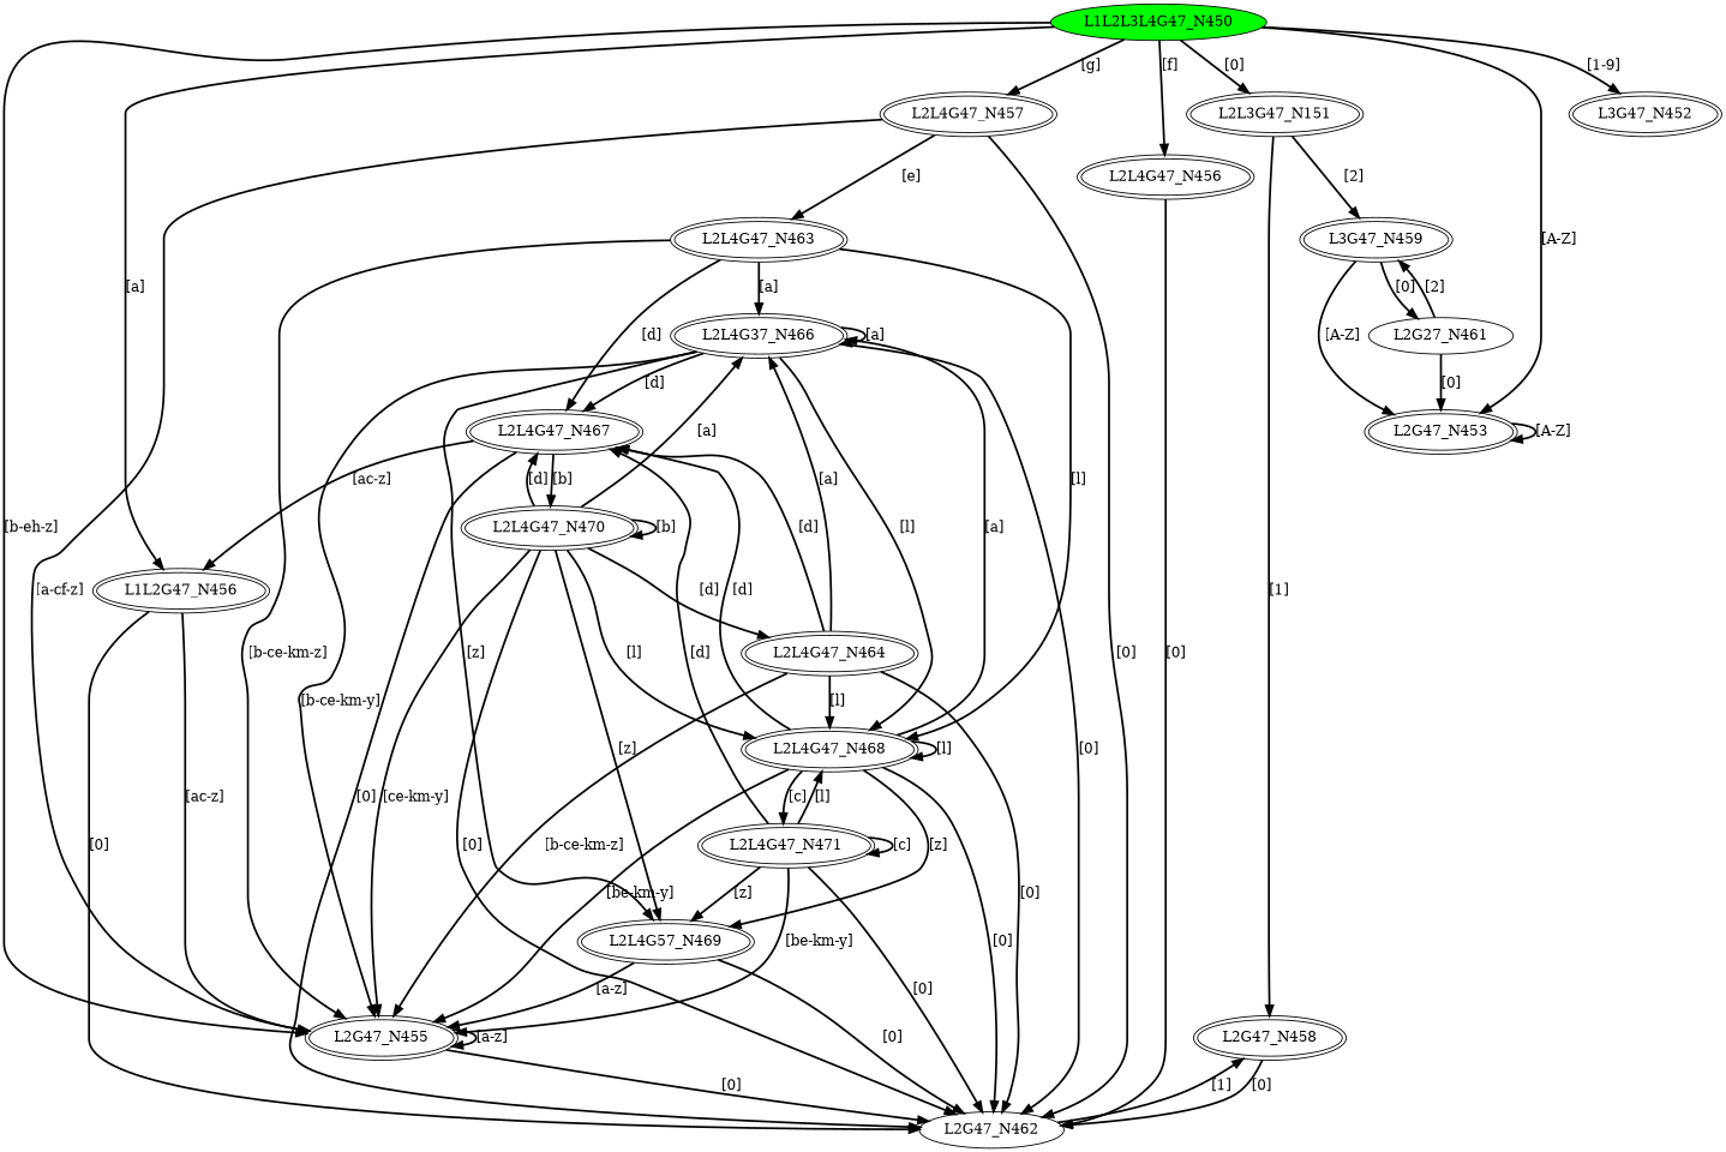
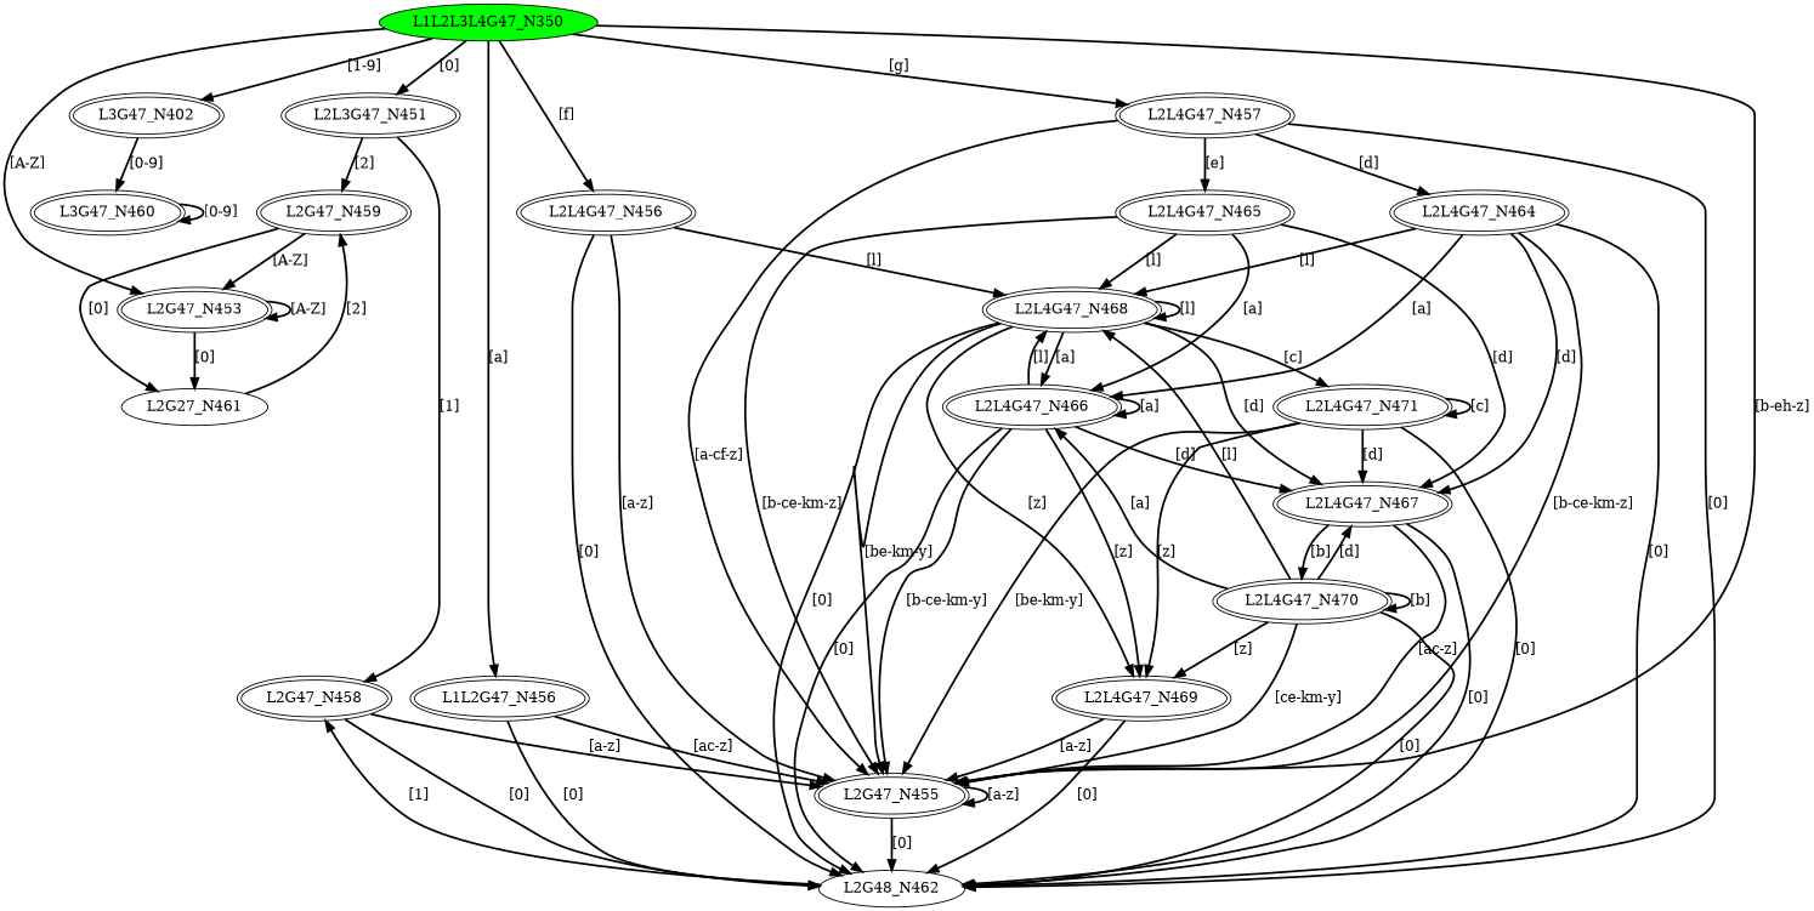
  digraph {
    node [peripheries=2]
    edge [style=bold]
-   L1L2L3L4G47_N450 [fillcolor=green style=filled peripheries=""]
-   L2L3G47_N451 [label=L2L3G47_N151]
-   L3G47_N452
+   L1L2L3L4G47_N450 [fillcolor=green style=filled label=L1L2L3L4G47_N350 peripheries=""]
+   L2L3G47_N451
+   L3G47_N452 [label=L3G47_N402]
    L2G47_N453
    n5 [label=L1L2G47_N456]
    L2G47_N455
    L2L4G47_N456
    L2L4G47_N457
    L2G47_N458
-   L2G47_N459 [label=L3G47_N459]
+   L2G47_N459
+   L3G47_N460
    n12 [label=L2G27_N461 peripheries=""]
-   L2G47_N462 [peripheries=""]
+   L2G47_N462 [label=L2G48_N462 peripheries=""]
    L2L4G47_N464
-   L2L4G47_N465 [label=L2L4G47_N463]
-   L2L4G47_N466 [label=L2L4G37_N466]
+   L2L4G47_N465
+   L2L4G47_N466
    L2L4G47_N467
    L2L4G47_N468
-   L2L4G47_N469 [label=L2L4G57_N469]
+   L2L4G47_N469
    L2L4G47_N470
    L2L4G47_N471
    L1L2L3L4G47_N450 -> L2L3G47_N451 [label="[0]"]
    L1L2L3L4G47_N450 -> L3G47_N452 [label="[1-9]"]
    L1L2L3L4G47_N450 -> L2G47_N453 [label="[A-Z]"]
    L1L2L3L4G47_N450 -> n5 [label="[a]"]
    L1L2L3L4G47_N450 -> L2G47_N455 [label="[b-eh-z]"]
    L1L2L3L4G47_N450 -> L2L4G47_N456 [label="[f]"]
    L1L2L3L4G47_N450 -> L2L4G47_N457 [label="[g]"]
    L2L3G47_N451 -> L2G47_N458 [label="[1]"]
    L2L3G47_N451 -> L2G47_N459 [label="[2]"]
+   L3G47_N452 -> L3G47_N460 [label="[0-9]"]
    L2G47_N453 -> L2G47_N453 [label="[A-Z]"]
-   n12 -> L2G47_N453 [label="[0]"]
+   L2G47_N453 -> n12 [label="[0]"]
    n5 -> L2G47_N455 [label="[ac-z]"]
    n5 -> L2G47_N462 [label="[0]"]
    L2G47_N455 -> L2G47_N455 [label="[a-z]"]
    L2G47_N455 -> L2G47_N462 [label="[0]"]
+   L2L4G47_N456 -> L2G47_N455 [label="[a-z]"]
    L2L4G47_N456 -> L2G47_N462 [label="[0]"]
    L2L4G47_N457 -> L2G47_N455 [label="[a-cf-z]"]
    L2L4G47_N457 -> L2G47_N462 [label="[0]"]
-   L2L4G47_N470 -> L2L4G47_N464 [label="[d]"]
+   L2L4G47_N457 -> L2L4G47_N464 [label="[d]"]
    L2L4G47_N457 -> L2L4G47_N465 [label="[e]"]
+   L2G47_N458 -> L2G47_N455 [label="[a-z]"]
    L2G47_N458 -> L2G47_N462 [label="[0]"]
    L2G47_N459 -> L2G47_N453 [label="[A-Z]"]
    L2G47_N459 -> n12 [label="[0]"]
+   L3G47_N460 -> L3G47_N460 [label="[0-9]"]
    n12 -> L2G47_N459 [label="[2]"]
    L2G47_N462 -> L2G47_N458 [label="[1]"]
    L2L4G47_N464 -> L2G47_N455 [label="[b-ce-km-z]"]
    L2L4G47_N464 -> L2G47_N462 [label="[0]"]
    L2L4G47_N464 -> L2L4G47_N466 [label="[a]"]
    L2L4G47_N464 -> L2L4G47_N467 [label="[d]"]
    L2L4G47_N464 -> L2L4G47_N468 [label="[l]"]
    L2L4G47_N465 -> L2G47_N455 [label="[b-ce-km-z]"]
    L2L4G47_N465 -> L2L4G47_N466 [label="[a]"]
    L2L4G47_N465 -> L2L4G47_N467 [label="[d]"]
    L2L4G47_N465 -> L2L4G47_N468 [label="[l]"]
    L2L4G47_N466 -> L2G47_N455 [label="[b-ce-km-y]"]
    L2L4G47_N466 -> L2G47_N462 [label="[0]"]
    L2L4G47_N466 -> L2L4G47_N466 [label="[a]"]
    L2L4G47_N466 -> L2L4G47_N467 [label="[d]"]
    L2L4G47_N466 -> L2L4G47_N468 [label="[l]"]
    L2L4G47_N466 -> L2L4G47_N469 [label="[z]"]
-   L2L4G47_N467 -> n5 [label="[ac-z]"]
+   L2L4G47_N467 -> L2G47_N455 [label="[ac-z]"]
    L2L4G47_N467 -> L2G47_N462 [label="[0]"]
    L2L4G47_N467 -> L2L4G47_N470 [label="[b]"]
    L2L4G47_N468 -> L2G47_N455 [label="[be-km-y]"]
    L2L4G47_N468 -> L2G47_N462 [label="[0]"]
    L2L4G47_N468 -> L2L4G47_N466 [label="[a]"]
    L2L4G47_N468 -> L2L4G47_N467 [label="[d]"]
    L2L4G47_N468 -> L2L4G47_N468 [label="[l]"]
    L2L4G47_N468 -> L2L4G47_N469 [label="[z]"]
    L2L4G47_N468 -> L2L4G47_N471 [label="[c]"]
    L2L4G47_N469 -> L2G47_N455 [label="[a-z]"]
    L2L4G47_N469 -> L2G47_N462 [label="[0]"]
    L2L4G47_N470 -> L2G47_N455 [label="[ce-km-y]"]
    L2L4G47_N470 -> L2G47_N462 [label="[0]"]
    L2L4G47_N470 -> L2L4G47_N466 [label="[a]"]
    L2L4G47_N470 -> L2L4G47_N467 [label="[d]"]
    L2L4G47_N470 -> L2L4G47_N468 [label="[l]"]
    L2L4G47_N470 -> L2L4G47_N469 [label="[z]"]
    L2L4G47_N470 -> L2L4G47_N470 [label="[b]"]
    L2L4G47_N471 -> L2G47_N455 [label="[be-km-y]"]
    L2L4G47_N471 -> L2G47_N462 [label="[0]"]
    L2L4G47_N471 -> L2L4G47_N467 [label="[d]"]
-   L2L4G47_N471 -> L2L4G47_N468 [label="[l]"]
+   L2L4G47_N456 -> L2L4G47_N468 [label="[l]"]
    L2L4G47_N471 -> L2L4G47_N469 [label="[z]"]
    L2L4G47_N471 -> L2L4G47_N471 [label="[c]"]
  }
